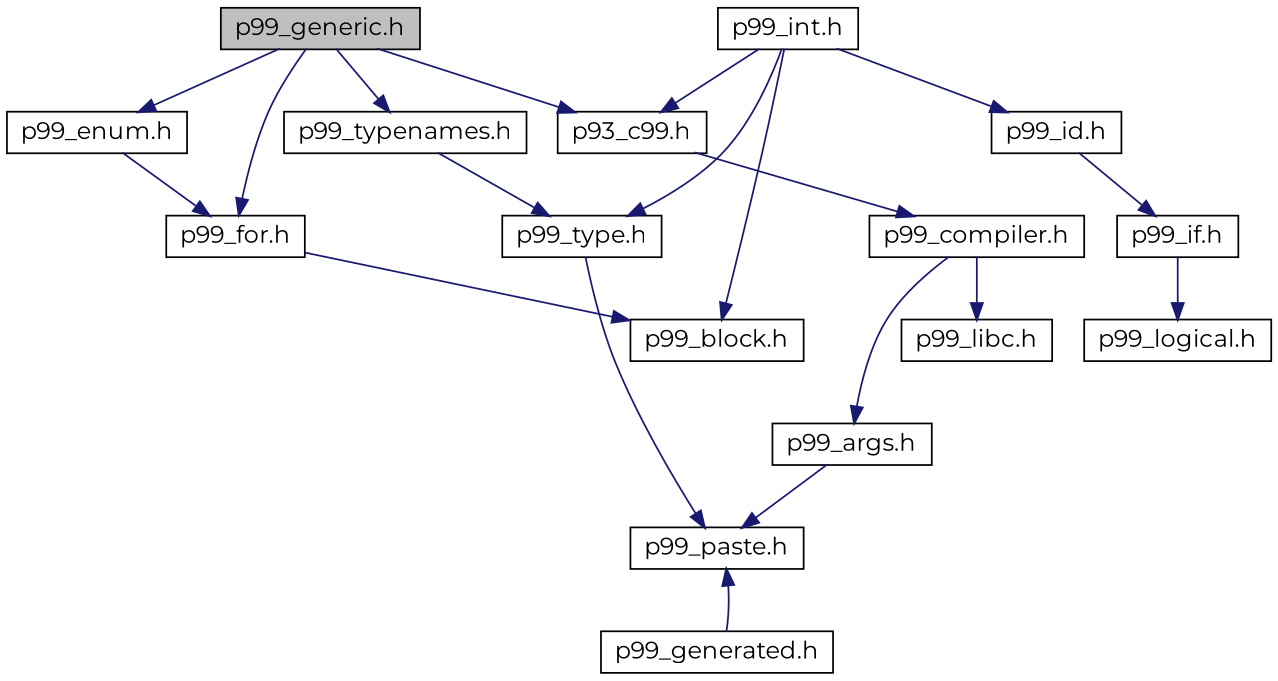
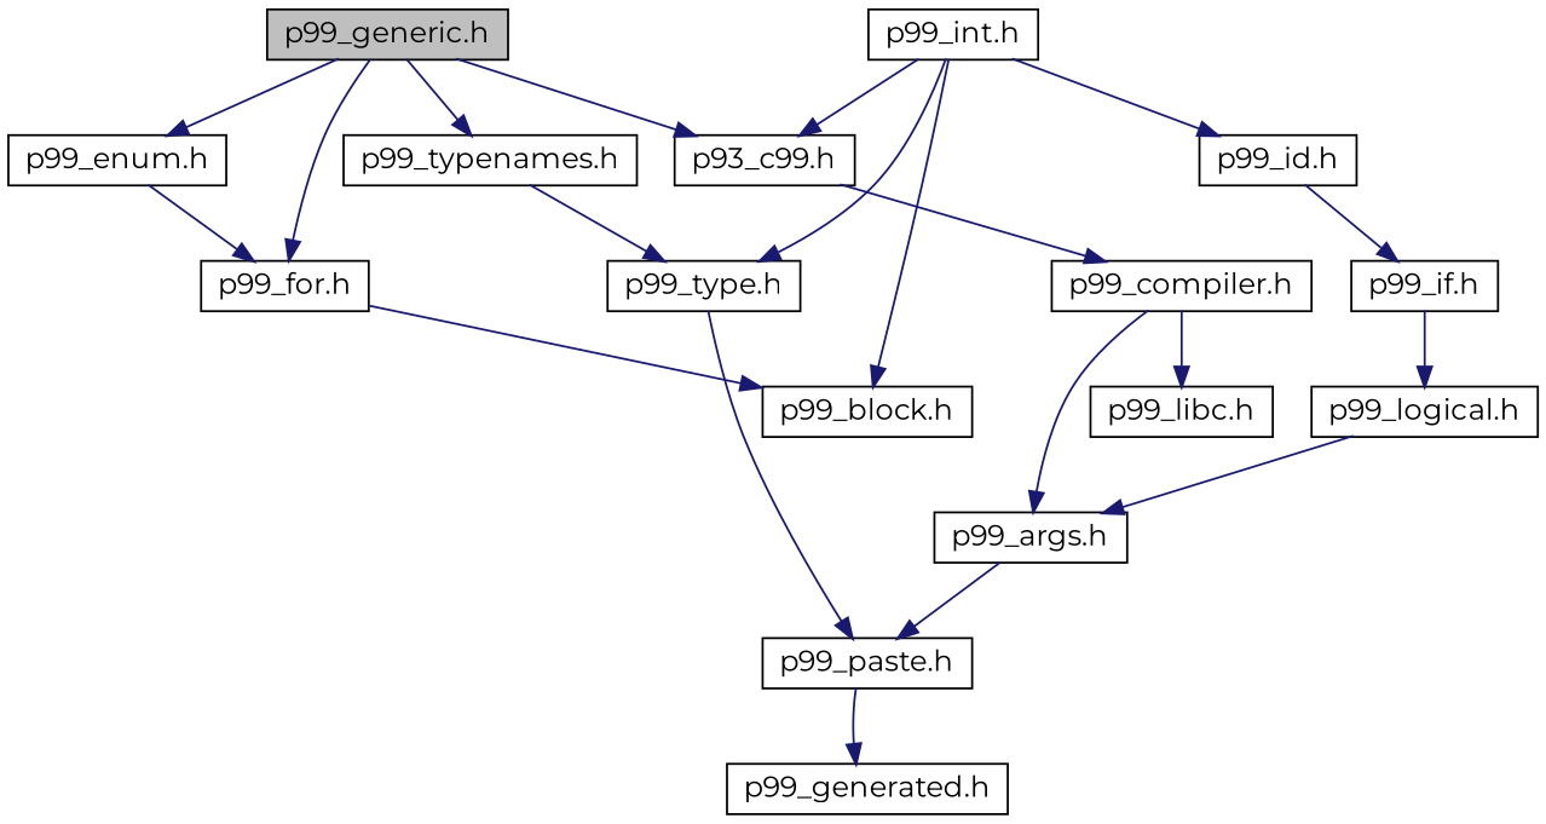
  digraph {
    fontname=Montserrat
    node [color=black fillcolor=white fontname=Montserrat fontsize=14 shape=record style=filled]
    edge [color=midnightblue fontname=Montserrat fontsize=14 labelfontname=Helvetica labelfontsize=14 style=solid]
    n1 [fillcolor=grey75 fontcolor=black height=0.2 label="p99_generic.h" width=0.4]
    n2 [height=0.2 label="p99_for.h" width=0.4]
    n3 [height=0.2 label="p93_c99.h" width=0.4]
    n4 [height=0.2 label="p99_enum.h" width=0.4]
    n5 [height=0.2 label="p99_typenames.h" width=0.4]
    n6 [height=0.2 label="p99_block.h" width=0.4]
    n7 [height=0.2 label="p99_compiler.h" width=0.4]
    n8 [height=0.2 label="p99_type.h" width=0.4]
    n9 [height=0.2 label="p99_int.h" width=0.4]
    n10 [height=0.2 label="p99_id.h" width=0.4]
    n11 [height=0.2 label="p99_if.h" width=0.4]
    n12 [height=0.2 label="p99_paste.h" width=0.4]
    n13 [height=0.2 label="p99_args.h" width=0.4]
    n14 [height=0.2 label="p99_libc.h" width=0.4]
    n15 [height=0.2 label="p99_generated.h" width=0.4]
    n16 [height=0.2 label="p99_logical.h" width=0.4]
    n1 -> n2
    n1 -> n3
    n1 -> n4
    n1 -> n5
    n2 -> n6
    n3 -> n7
    n4 -> n2
    n5 -> n8
    n7 -> n13
    n7 -> n14
    n8 -> n12
    n9 -> n3
    n9 -> n6
    n9 -> n8
    n9 -> n10
    n10 -> n11
    n11 -> n16
-   n15 -> n12
+   n12 -> n15
    n13 -> n12
+   n16 -> n13
  }
